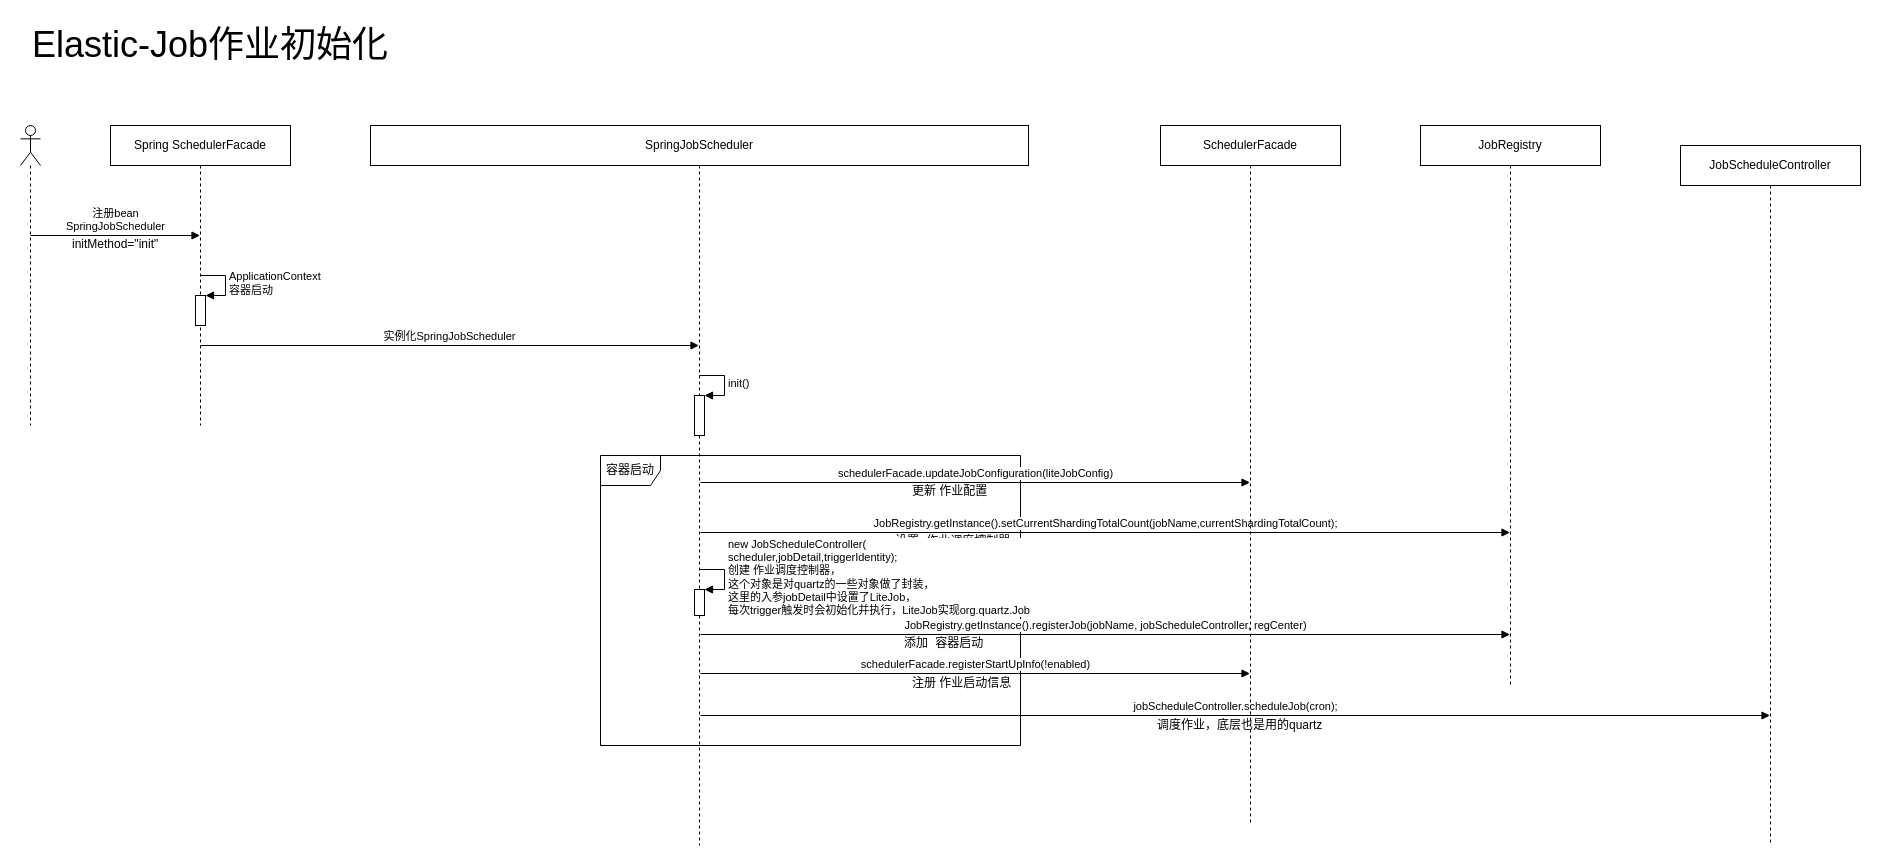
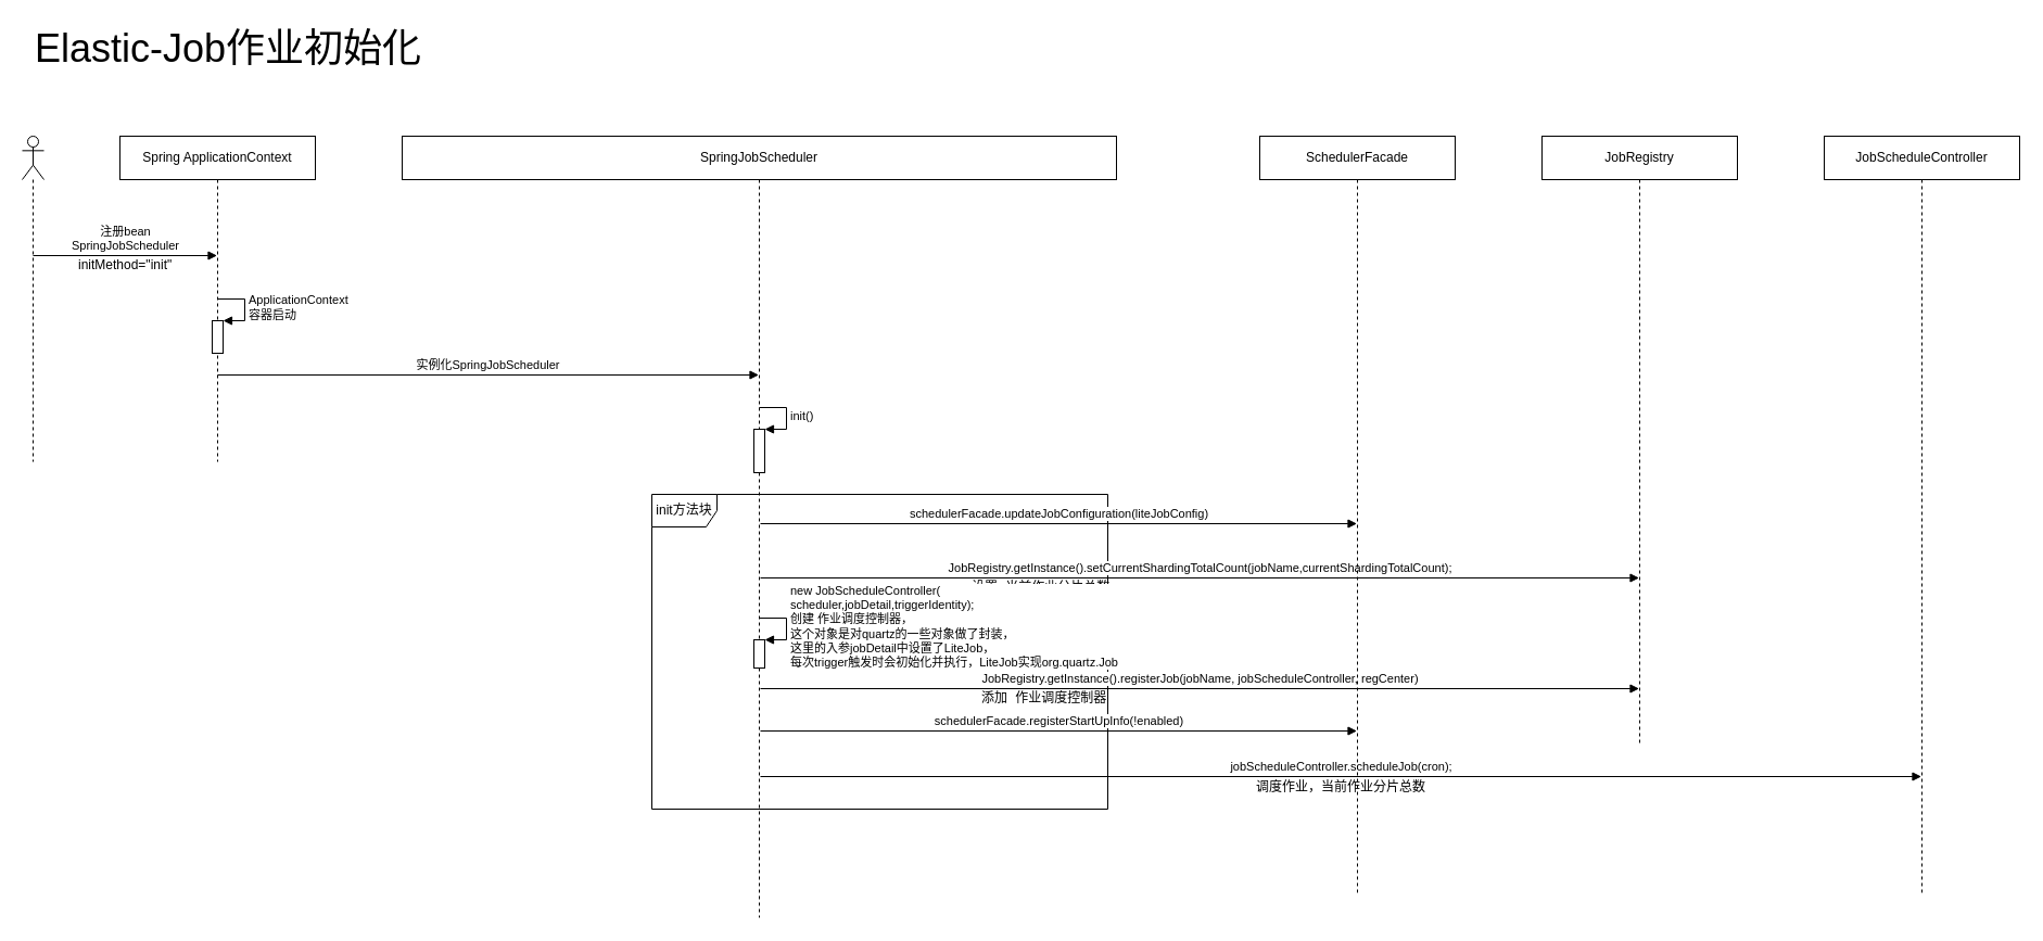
  <mxCell id="0" />
  <mxCell id="1" parent="0" />
  <mxCell id="2" value="" style="shape=umlLifeline;participant=umlActor;perimeter=lifelinePerimeter;whiteSpace=wrap;html=1;container=1;collapsible=0;recursiveResize=0;verticalAlign=top;spacingTop=36;labelBackgroundColor=#ffffff;outlineConnect=0;" parent="1" vertex="1"><mxGeometry x="20" y="125" width="20" height="300" as="geometry" /></mxCell>
  <mxCell id="3" value="注册bean&lt;br&gt;SpringJobScheduler&lt;br&gt;" style="html=1;verticalAlign=bottom;endArrow=block;" parent="2" target="4" edge="1"><mxGeometry width="80" relative="1" as="geometry"><mxPoint x="10" y="110" as="sourcePoint" /><mxPoint x="90" y="110" as="targetPoint" /></mxGeometry></mxCell>
- <mxCell id="4" value="Spring SchedulerFacade" style="shape=umlLifeline;perimeter=lifelinePerimeter;whiteSpace=wrap;html=1;container=1;collapsible=0;recursiveResize=0;outlineConnect=0;" parent="1" vertex="1"><mxGeometry x="110" y="125" width="180" height="300" as="geometry" /></mxCell>
+ <mxCell id="4" value="Spring ApplicationContext" style="shape=umlLifeline;perimeter=lifelinePerimeter;whiteSpace=wrap;html=1;container=1;collapsible=0;recursiveResize=0;outlineConnect=0;" parent="1" vertex="1"><mxGeometry x="110" y="125" width="180" height="300" as="geometry" /></mxCell>
  <mxCell id="5" value="" style="html=1;points=[];perimeter=orthogonalPerimeter;" parent="4" vertex="1"><mxGeometry x="85" y="170" width="10" height="30" as="geometry" /></mxCell>
  <mxCell id="6" value="ApplicationContext&lt;br&gt;容器启动&lt;br&gt;" style="edgeStyle=orthogonalEdgeStyle;html=1;align=left;spacingLeft=2;endArrow=block;rounded=0;entryX=1;entryY=0;" parent="4" target="5" edge="1"><mxGeometry relative="1" as="geometry"><mxPoint x="90" y="150" as="sourcePoint" /><Array as="points"><mxPoint x="115" y="150" /></Array></mxGeometry></mxCell>
  <mxCell id="7" value="实例化SpringJobScheduler" style="html=1;verticalAlign=bottom;endArrow=block;" parent="4" target="8" edge="1"><mxGeometry width="80" relative="1" as="geometry"><mxPoint x="90" y="220" as="sourcePoint" /><mxPoint x="170" y="220" as="targetPoint" /></mxGeometry></mxCell>
  <mxCell id="8" value="SpringJobScheduler" style="shape=umlLifeline;perimeter=lifelinePerimeter;whiteSpace=wrap;html=1;container=1;collapsible=0;recursiveResize=0;outlineConnect=0;" parent="1" vertex="1"><mxGeometry x="370" y="125" width="658" height="720" as="geometry" /></mxCell>
  <mxCell id="9" value="" style="html=1;points=[];perimeter=orthogonalPerimeter;" parent="8" vertex="1"><mxGeometry x="324" y="270" width="10" height="40" as="geometry" /></mxCell>
  <mxCell id="10" value="init()" style="edgeStyle=orthogonalEdgeStyle;html=1;align=left;spacingLeft=2;endArrow=block;rounded=0;entryX=1;entryY=0;" parent="8" target="9" edge="1"><mxGeometry relative="1" as="geometry"><mxPoint x="329" y="250" as="sourcePoint" /><Array as="points"><mxPoint x="354" y="250" /></Array></mxGeometry></mxCell>
- <mxCell id="11" value="容器启动" style="shape=umlFrame;whiteSpace=wrap;html=1;" vertex="1" parent="8"><mxGeometry x="230" y="330" width="420" height="290" as="geometry" /></mxCell>
+ <mxCell id="11" value="init方法块" style="shape=umlFrame;whiteSpace=wrap;html=1;" vertex="1" parent="8"><mxGeometry x="230" y="330" width="420" height="290" as="geometry" /></mxCell>
  <mxCell id="12" value="schedulerFacade.updateJobConfiguration(liteJobConfig)" style="html=1;verticalAlign=bottom;endArrow=block;" edge="1" parent="8"><mxGeometry width="80" relative="1" as="geometry"><mxPoint x="330" y="357" as="sourcePoint" /><mxPoint x="879.5" y="357" as="targetPoint" /></mxGeometry></mxCell>
- <mxCell id="13" value="更新 作业配置" style="text;html=1;resizable=0;points=[];autosize=1;align=left;verticalAlign=top;spacingTop=-4;" vertex="1" parent="8"><mxGeometry x="540" y="356" width="90" height="20" as="geometry" /></mxCell>
  <mxCell id="14" value="JobRegistry.getInstance().setCurrentShardingTotalCount(&lt;span&gt;jobName&lt;/span&gt;,&lt;span&gt;currentShardingTotalCount&lt;/span&gt;);&lt;br&gt;" style="html=1;verticalAlign=bottom;endArrow=block;" edge="1" parent="8"><mxGeometry width="80" relative="1" as="geometry"><mxPoint x="330" y="407" as="sourcePoint" /><mxPoint x="1139.5" y="407" as="targetPoint" /></mxGeometry></mxCell>
- <mxCell id="15" value="&lt;pre&gt;&lt;span&gt;&lt;span&gt;设置 作业调度控制器&lt;/span&gt;&lt;/span&gt;&lt;/pre&gt;" style="text;html=1;resizable=0;points=[];autosize=1;align=left;verticalAlign=top;spacingTop=-4;" vertex="1" parent="8"><mxGeometry x="523" y="394" width="140" height="40" as="geometry" /></mxCell>
+ <mxCell id="15" value="&lt;pre&gt;&lt;span&gt;&lt;span&gt;设置 当前作业分片总数&lt;/span&gt;&lt;/span&gt;&lt;/pre&gt;" style="text;html=1;resizable=0;points=[];autosize=1;align=left;verticalAlign=top;spacingTop=-4;" vertex="1" parent="8"><mxGeometry x="523" y="394" width="140" height="40" as="geometry" /></mxCell>
  <mxCell id="16" value="&lt;pre&gt;&lt;br&gt;&lt;/pre&gt;" style="text;html=1;resizable=0;points=[];autosize=1;align=left;verticalAlign=top;spacingTop=-4;" vertex="1" parent="8"><mxGeometry x="532" y="457" width="20" height="40" as="geometry" /></mxCell>
  <mxCell id="17" value="JobRegistry.getInstance().registerJob(&lt;span&gt;jobName&lt;/span&gt;, jobScheduleController, regCenter)&lt;br&gt;" style="html=1;verticalAlign=bottom;endArrow=block;" edge="1" parent="8"><mxGeometry width="80" relative="1" as="geometry"><mxPoint x="330" y="509" as="sourcePoint" /><mxPoint x="1139.5" y="509" as="targetPoint" /></mxGeometry></mxCell>
- <mxCell id="18" value="&lt;pre&gt;&lt;span&gt;&lt;span&gt;添加 容器启动&lt;/span&gt;&lt;/span&gt;&lt;/pre&gt;" style="text;html=1;resizable=0;points=[];autosize=1;align=left;verticalAlign=top;spacingTop=-4;" vertex="1" parent="8"><mxGeometry x="532" y="496" width="130" height="40" as="geometry" /></mxCell>
+ <mxCell id="18" value="&lt;pre&gt;&lt;span&gt;&lt;span&gt;添加 作业调度控制器&lt;/span&gt;&lt;/span&gt;&lt;/pre&gt;" style="text;html=1;resizable=0;points=[];autosize=1;align=left;verticalAlign=top;spacingTop=-4;" vertex="1" parent="8"><mxGeometry x="532" y="496" width="130" height="40" as="geometry" /></mxCell>
  <mxCell id="19" value="" style="html=1;points=[];perimeter=orthogonalPerimeter;" vertex="1" parent="8"><mxGeometry x="324" y="464" width="10" height="26" as="geometry" /></mxCell>
  <mxCell id="20" value="&lt;span&gt;new JobScheduleController(&lt;br&gt;&lt;/span&gt;&lt;span&gt;scheduler,&lt;/span&gt;&lt;span&gt;jobDetail,&lt;/span&gt;&lt;span&gt;triggerIdentity&lt;/span&gt;&lt;span&gt;);&lt;br&gt;创建 作业调度控制器，&lt;br&gt;这个对象是对quartz的一些对象做了封装，&lt;br&gt;这里的入参jobDetail中设置了LiteJob，&lt;br&gt;每次trigger触发时会初始化并执行，LiteJob实现org.quartz.Job&lt;br&gt;&lt;/span&gt;" style="edgeStyle=orthogonalEdgeStyle;html=1;align=left;spacingLeft=2;endArrow=block;rounded=0;entryX=1;entryY=0;" edge="1" target="19" parent="8"><mxGeometry relative="1" as="geometry"><mxPoint x="329" y="444" as="sourcePoint" /><Array as="points"><mxPoint x="354" y="444" /></Array></mxGeometry></mxCell>
  <mxCell id="21" value="schedulerFacade.registerStartUpInfo(!&lt;span&gt;enabled&lt;/span&gt;)&lt;br&gt;" style="html=1;verticalAlign=bottom;endArrow=block;" edge="1" parent="8"><mxGeometry width="80" relative="1" as="geometry"><mxPoint x="330" y="548" as="sourcePoint" /><mxPoint x="879.5" y="548" as="targetPoint" /></mxGeometry></mxCell>
- <mxCell id="22" value="注册 作业启动信息" style="text;html=1;resizable=0;points=[];autosize=1;align=left;verticalAlign=top;spacingTop=-4;" vertex="1" parent="8"><mxGeometry x="540" y="548" width="110" height="20" as="geometry" /></mxCell>
  <mxCell id="23" value="jobScheduleController.scheduleJob(cron);" style="html=1;verticalAlign=bottom;endArrow=block;" edge="1" parent="8" target="27"><mxGeometry width="80" relative="1" as="geometry"><mxPoint x="330" y="590" as="sourcePoint" /><mxPoint x="410" y="590" as="targetPoint" /></mxGeometry></mxCell>
  <mxCell id="24" value="initMethod=&quot;init&quot;" style="text;html=1;resizable=0;points=[];autosize=1;align=left;verticalAlign=top;spacingTop=-4;" parent="1" vertex="1"><mxGeometry x="70" y="234" width="100" height="20" as="geometry" /></mxCell>
  <mxCell id="25" value="SchedulerFacade" style="shape=umlLifeline;perimeter=lifelinePerimeter;whiteSpace=wrap;html=1;container=1;collapsible=0;recursiveResize=0;outlineConnect=0;" vertex="1" parent="1"><mxGeometry x="1160" y="125" width="180" height="700" as="geometry" /></mxCell>
  <mxCell id="26" value="JobRegistry" style="shape=umlLifeline;perimeter=lifelinePerimeter;whiteSpace=wrap;html=1;container=1;collapsible=0;recursiveResize=0;outlineConnect=0;" vertex="1" parent="1"><mxGeometry x="1420" y="125" width="180" height="560" as="geometry" /></mxCell>
- <mxCell id="27" value="JobScheduleController" style="shape=umlLifeline;perimeter=lifelinePerimeter;whiteSpace=wrap;html=1;container=1;collapsible=0;recursiveResize=0;outlineConnect=0;" vertex="1" parent="1"><mxGeometry x="1680" y="145" width="180" height="700" as="geometry" /></mxCell>
- <mxCell id="28" value="调度作业，底层也是用的quartz" style="text;html=1;resizable=0;points=[];autosize=1;align=left;verticalAlign=top;spacingTop=-4;" vertex="1" parent="1"><mxGeometry x="1155" y="715" width="180" height="20" as="geometry" /></mxCell>
+ <mxCell id="27" value="JobScheduleController" style="shape=umlLifeline;perimeter=lifelinePerimeter;whiteSpace=wrap;html=1;container=1;collapsible=0;recursiveResize=0;outlineConnect=0;" vertex="1" parent="1"><mxGeometry x="1680" y="125" width="180" height="700" as="geometry" /></mxCell>
+ <mxCell id="28" value="调度作业，当前作业分片总数" style="text;html=1;resizable=0;points=[];autosize=1;align=left;verticalAlign=top;spacingTop=-4;" vertex="1" parent="1"><mxGeometry x="1155" y="715" width="180" height="20" as="geometry" /></mxCell>
  <mxCell id="29" value="&lt;font style=&quot;font-size: 36px&quot;&gt;Elastic-Job作业初始化&lt;/font&gt;" style="text;html=1;resizable=0;points=[];autosize=1;align=left;verticalAlign=top;spacingTop=-4;" vertex="1" parent="1"><mxGeometry x="30" y="20" width="370" height="20" as="geometry" /></mxCell>
